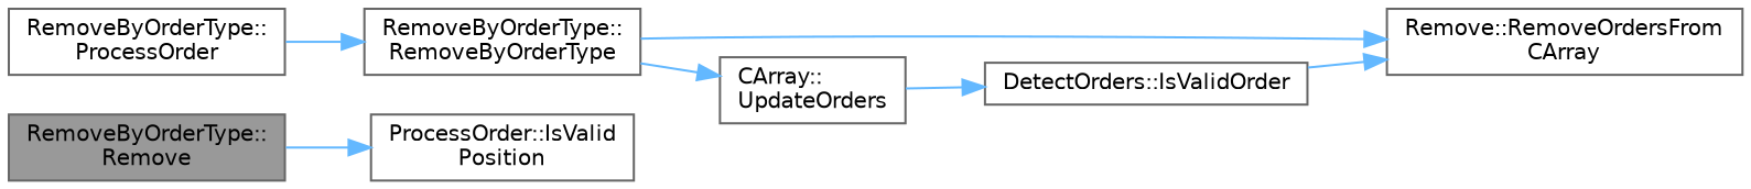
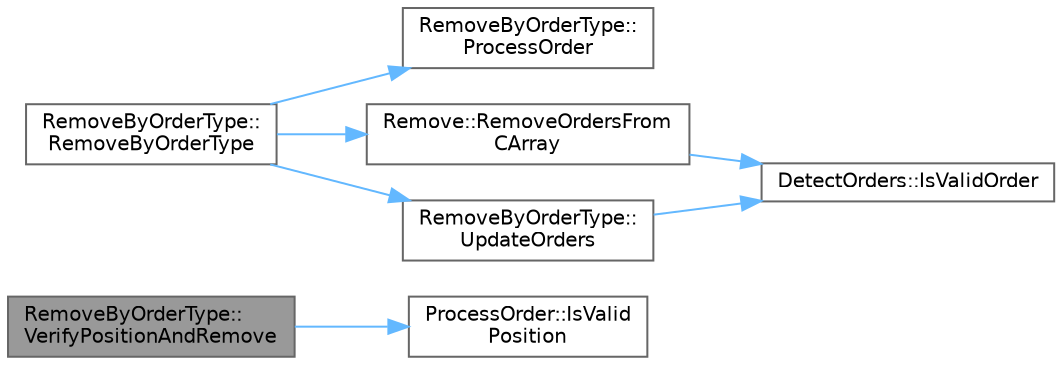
  digraph {
    fontname="DejaVu Sans"
    rankdir=LR
    node [color=grey40 fillcolor=white fontname="DejaVu Sans" fontsize=10 shape=box style=filled]
    edge [color=steelblue1 fontname="DejaVu Sans" fontsize=10 labelfontname=Helvetica labelfontsize=10 style=solid]
-   n1 [color=gray40 fillcolor=grey60 fontcolor=black height=0.2 label="RemoveByOrderType::\lRemove" width=0.4]
+   n1 [color=gray40 fillcolor=grey60 fontcolor=black height=0.2 label="RemoveByOrderType::\lVerifyPositionAndRemove" width=0.4]
    n2 [height=0.2 label="ProcessOrder::IsValid\lPosition" width=0.4]
    n3 [height=0.2 label="RemoveByOrderType::\lProcessOrder" width=0.4]
    n4 [height=0.2 label="RemoveByOrderType::\lRemoveByOrderType" width=0.4]
    n5 [height=0.2 label="Remove::RemoveOrdersFrom\lCArray" width=0.4]
-   n6 [height=0.2 label="CArray::\lUpdateOrders" width=0.4]
+   n6 [height=0.2 label="RemoveByOrderType::\lUpdateOrders" width=0.4]
    n7 [height=0.2 label="DetectOrders::IsValidOrder" width=0.4]
    n1 -> n2
-   n3 -> n4
+   n4 -> n3
    n4 -> n5
    n4 -> n6
-   n7 -> n5
+   n5 -> n7
    n6 -> n7
  }
